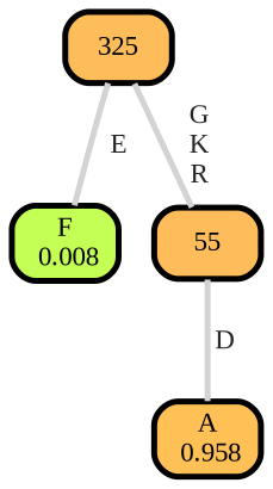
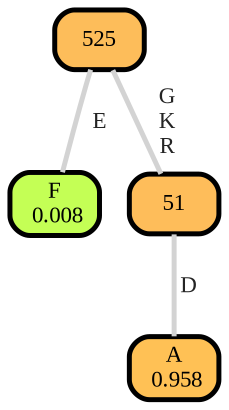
  graph {
    fontname="Liberation Serif"
    ranksep="0 equally"
    splines=straight
    node [color=black fontcolor=black fontname="Liberation Serif" penwidth=3 shape=box style="filled, rounded"]
    edge [color=lightgray fontcolor=grey14 fontname="Liberation Serif" fontweight=bold penwidth=3]
    n1 [fillcolor="#c4ff55" label="F\n 0.008"]
-   n2 [fillcolor="#fdbd5a" label=325]
-   n3 [fillcolor="#febd5a" label=55]
+   n2 [fillcolor="#fdbd5a" label=525]
+   n3 [fillcolor="#febd5a" label=51]
    n4 [fillcolor="#ffc155" label="A\n 0.958"]
    subgraph sub_1 {
      rank=same
    }
    n2 -- n1 [label=" E"]
    n2 -- n3 [label=" G\n K\n R"]
    n3 -- n4 [label=" D"]
  }
